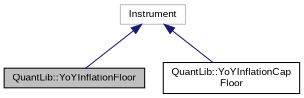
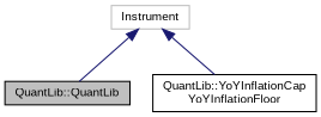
  digraph {
    fontname="Liberation Sans"
    node [color=black fillcolor=white fontname="Liberation Sans" fontsize=10 shape=record style=filled]
    edge [color=midnightblue dir=back fontname="Liberation Sans" fontsize=10 labelfontname=Helvetica labelfontsize=10 style=solid]
-   n1 [fillcolor=grey75 fontcolor=black height=0.2 label="QuantLib::YoYInflationFloor" width=0.4]
-   n2 [height=0.2 label="QuantLib::YoYInflationCap\lFloor" width=0.4]
+   n1 [fillcolor=grey75 fontcolor=black height=0.2 label="QuantLib::QuantLib" width=0.4]
+   n2 [height=0.2 label="QuantLib::YoYInflationCap\lYoYInflationFloor" width=0.4]
    n3 [color=grey75 height=0.2 label=Instrument width=0.4]
    n3 -> n1
    n3 -> n2
  }
